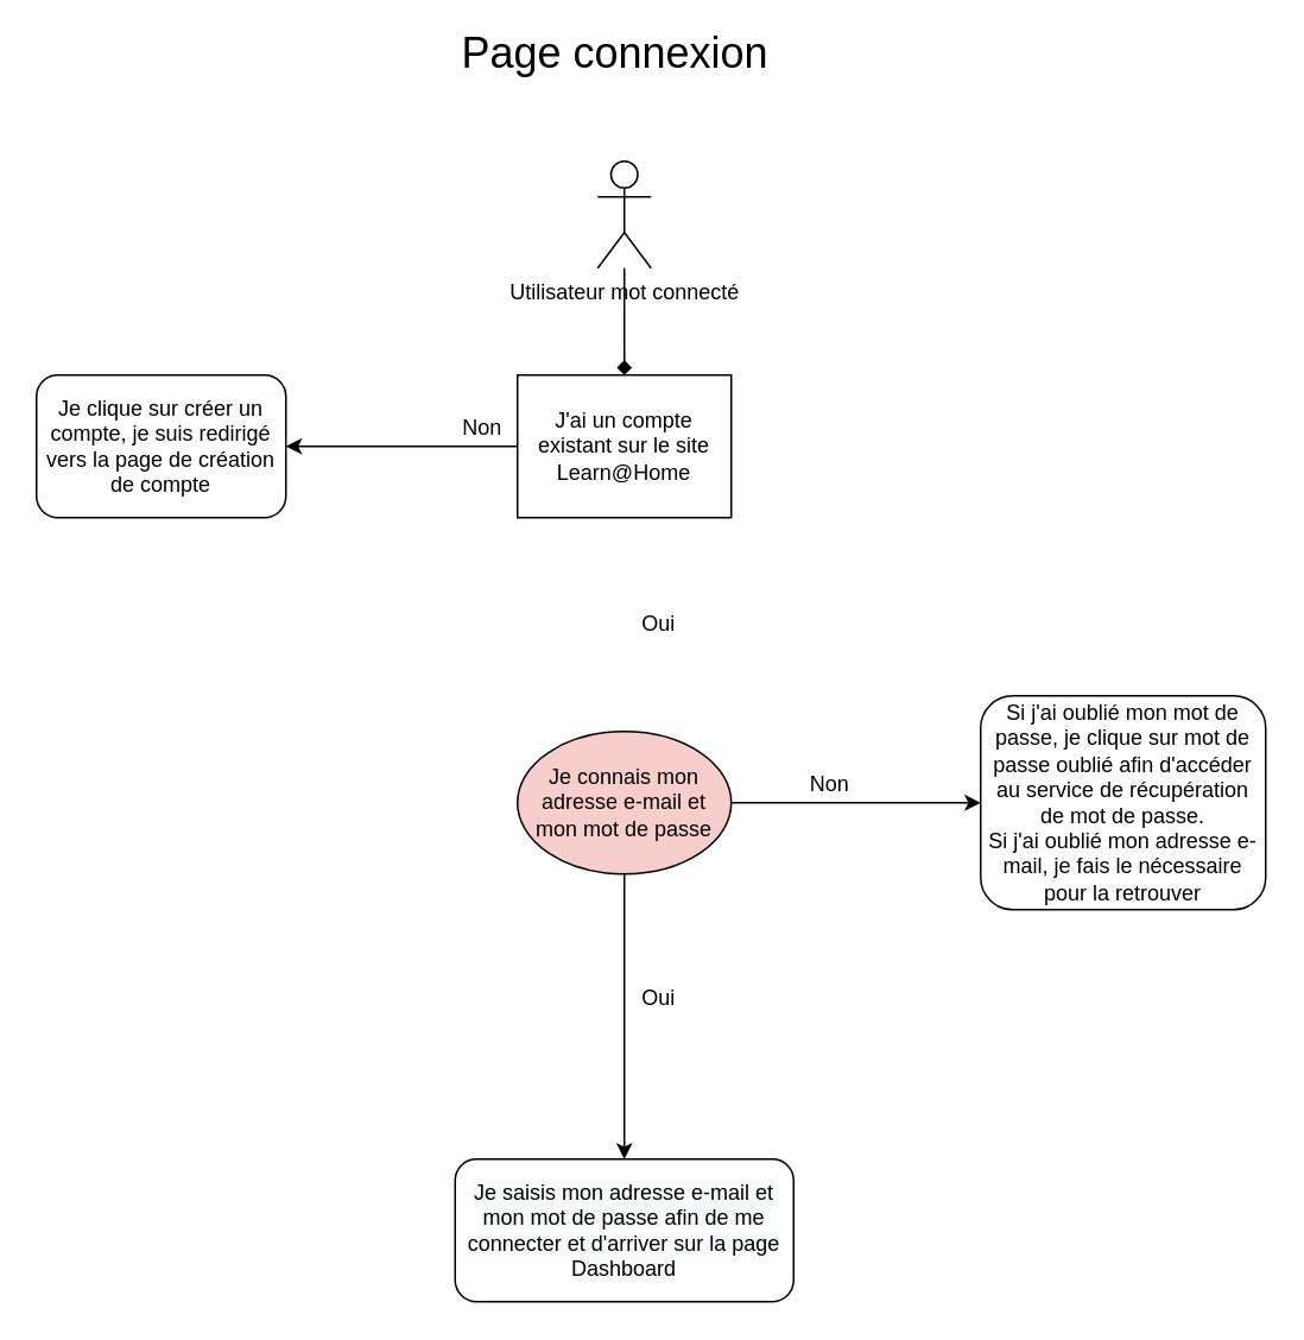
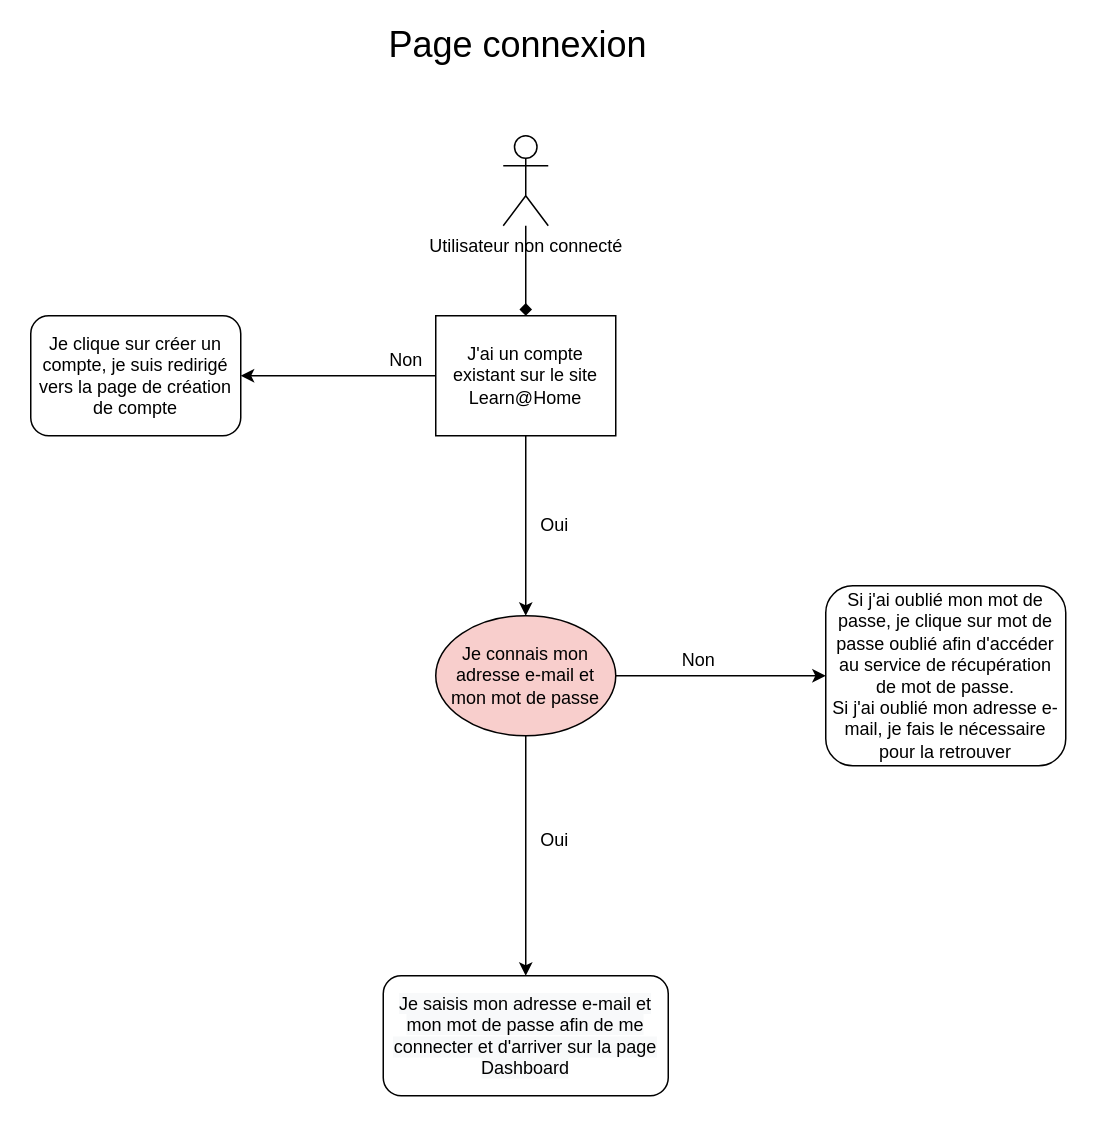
  <mxCell id="0" />
  <mxCell id="1" parent="0" />
  <mxCell id="2" style="edgeStyle=orthogonalEdgeStyle;rounded=0;orthogonalLoop=1;jettySize=auto;html=1;entryX=0.5;entryY=0;entryDx=0;entryDy=0;endArrow=diamond;" edge="1" parent="1" source="3" target="7"><mxGeometry relative="1" as="geometry" /></mxCell>
- <mxCell id="3" value="Utilisateur mot connecté" style="shape=umlActor;verticalLabelPosition=bottom;verticalAlign=top;html=1;" vertex="1" parent="1"><mxGeometry x="335" y="90" width="30" height="60" as="geometry" /></mxCell>
+ <mxCell id="3" value="Utilisateur non connecté" style="shape=umlActor;verticalLabelPosition=bottom;verticalAlign=top;html=1;" vertex="1" parent="1"><mxGeometry x="335" y="90" width="30" height="60" as="geometry" /></mxCell>
  <mxCell id="4" value="&lt;font style=&quot;font-size: 24px&quot;&gt;Page connexion&lt;/font&gt;" style="text;html=1;strokeColor=none;fillColor=none;align=center;verticalAlign=middle;whiteSpace=wrap;rounded=0;" vertex="1" parent="1"><mxGeometry x="250" y="20" width="190" height="20" as="geometry" /></mxCell>
  <mxCell id="5" style="edgeStyle=orthogonalEdgeStyle;rounded=0;orthogonalLoop=1;jettySize=auto;html=1;exitX=0;exitY=0.5;exitDx=0;exitDy=0;entryX=1;entryY=0.5;entryDx=0;entryDy=0;" edge="1" parent="1" source="7" target="12"><mxGeometry relative="1" as="geometry"><mxPoint x="240" y="250" as="targetPoint" /></mxGeometry></mxCell>
+ <mxCell id="6" style="edgeStyle=orthogonalEdgeStyle;rounded=0;orthogonalLoop=1;jettySize=auto;html=1;exitX=0.5;exitY=1;exitDx=0;exitDy=0;entryX=0.5;entryY=0;entryDx=0;entryDy=0;" edge="1" parent="1" source="7" target="11"><mxGeometry relative="1" as="geometry"><mxPoint x="350" y="330" as="targetPoint" /></mxGeometry></mxCell>
  <mxCell id="7" value="J'ai un compte existant sur le site Learn@Home" style="whiteSpace=wrap;html=1;rounded=0;" vertex="1" parent="1"><mxGeometry x="290" y="210" width="120" height="80" as="geometry" /></mxCell>
  <mxCell id="8" value="Non" style="text;html=1;align=center;verticalAlign=middle;resizable=0;points=[];autosize=1;strokeColor=none;" vertex="1" parent="1"><mxGeometry x="250" y="230" width="40" height="20" as="geometry" /></mxCell>
  <mxCell id="9" value="Oui" style="text;html=1;align=center;verticalAlign=middle;resizable=0;points=[];autosize=1;strokeColor=none;" vertex="1" parent="1"><mxGeometry x="354" y="340" width="30" height="20" as="geometry" /></mxCell>
  <mxCell id="10" style="edgeStyle=orthogonalEdgeStyle;rounded=0;orthogonalLoop=1;jettySize=auto;html=1;exitX=0.5;exitY=1;exitDx=0;exitDy=0;entryX=0.5;entryY=0;entryDx=0;entryDy=0;" edge="1" parent="1" source="11" target="16"><mxGeometry relative="1" as="geometry"><mxPoint x="350" y="450" as="targetPoint" /></mxGeometry></mxCell>
  <mxCell id="11" value="Je connais mon adresse e-mail et mon mot de passe" style="ellipse;whiteSpace=wrap;html=1;fillColor=#f8cecc;" vertex="1" parent="1"><mxGeometry x="290" y="410" width="120" height="80" as="geometry" /></mxCell>
  <mxCell id="12" value="&lt;span&gt;Je clique sur créer un compte, je suis redirigé vers la page de création de compte&lt;/span&gt;" style="rounded=1;whiteSpace=wrap;html=1;" vertex="1" parent="1"><mxGeometry x="20" y="210" width="140" height="80" as="geometry" /></mxCell>
  <mxCell id="13" value="Oui" style="text;html=1;align=center;verticalAlign=middle;resizable=0;points=[];autosize=1;strokeColor=none;" vertex="1" parent="1"><mxGeometry x="354" y="550" width="30" height="20" as="geometry" /></mxCell>
  <mxCell id="14" value="Si j'ai oublié mon mot de passe, je clique sur mot de passe oublié afin d'accéder au service de récupération de mot de passe.&lt;br&gt;Si j'ai oublié mon adresse e-mail, je fais le nécessaire pour la retrouver" style="rounded=1;whiteSpace=wrap;html=1;" vertex="1" parent="1"><mxGeometry x="550" y="390" width="160" height="120" as="geometry" /></mxCell>
  <mxCell id="15" value="" style="endArrow=classic;html=1;entryX=0;entryY=0.5;entryDx=0;entryDy=0;exitX=1;exitY=0.5;exitDx=0;exitDy=0;" edge="1" parent="1" source="11" target="14"><mxGeometry width="50" height="50" relative="1" as="geometry"><mxPoint x="390" y="480" as="sourcePoint" /><mxPoint x="450" y="530" as="targetPoint" /></mxGeometry></mxCell>
  <mxCell id="16" value="&lt;span style=&quot;color: rgb(0 , 0 , 0) ; font-family: &amp;#34;helvetica&amp;#34; ; font-size: 12px ; font-style: normal ; font-weight: 400 ; letter-spacing: normal ; text-align: center ; text-indent: 0px ; text-transform: none ; word-spacing: 0px ; background-color: rgb(248 , 249 , 250) ; display: inline ; float: none&quot;&gt;Je saisis mon adresse e-mail et mon mot de passe afin de me connecter et d'arriver sur la page Dashboard&lt;/span&gt;" style="rounded=1;whiteSpace=wrap;html=1;" vertex="1" parent="1"><mxGeometry x="255" y="650" width="190" height="80" as="geometry" /></mxCell>
  <mxCell id="17" value="Non" style="text;html=1;align=center;verticalAlign=middle;resizable=0;points=[];autosize=1;strokeColor=none;" vertex="1" parent="1"><mxGeometry x="445" y="430" width="40" height="20" as="geometry" /></mxCell>
